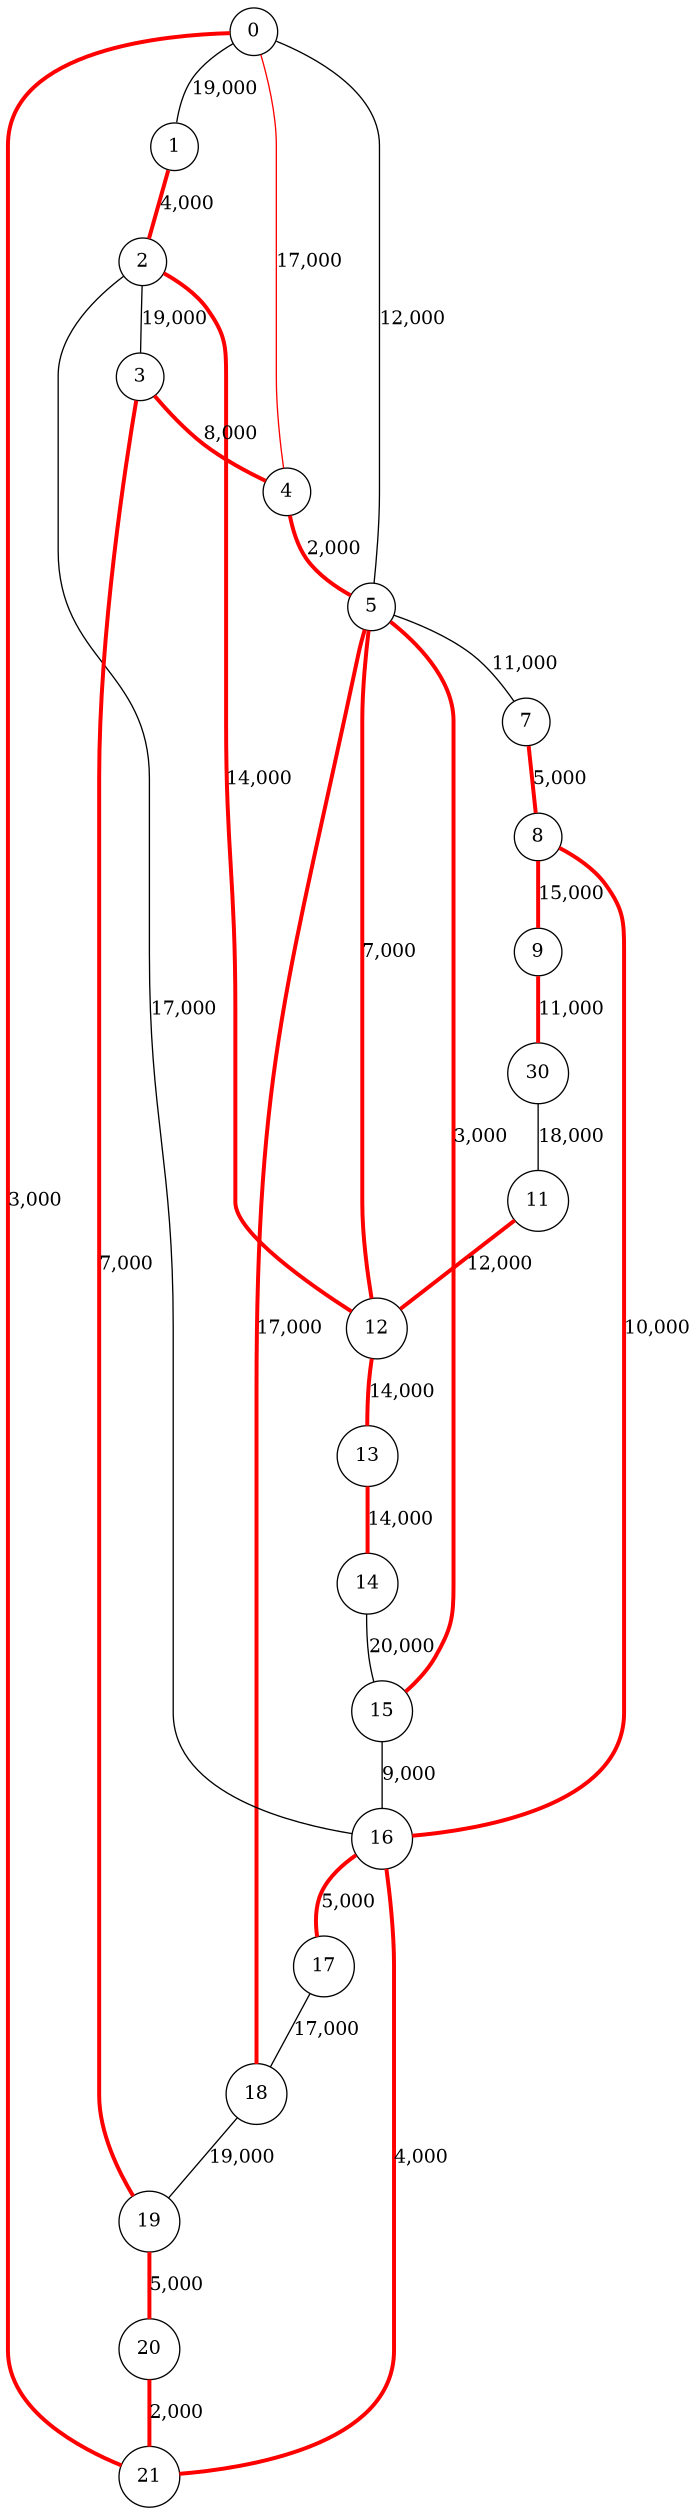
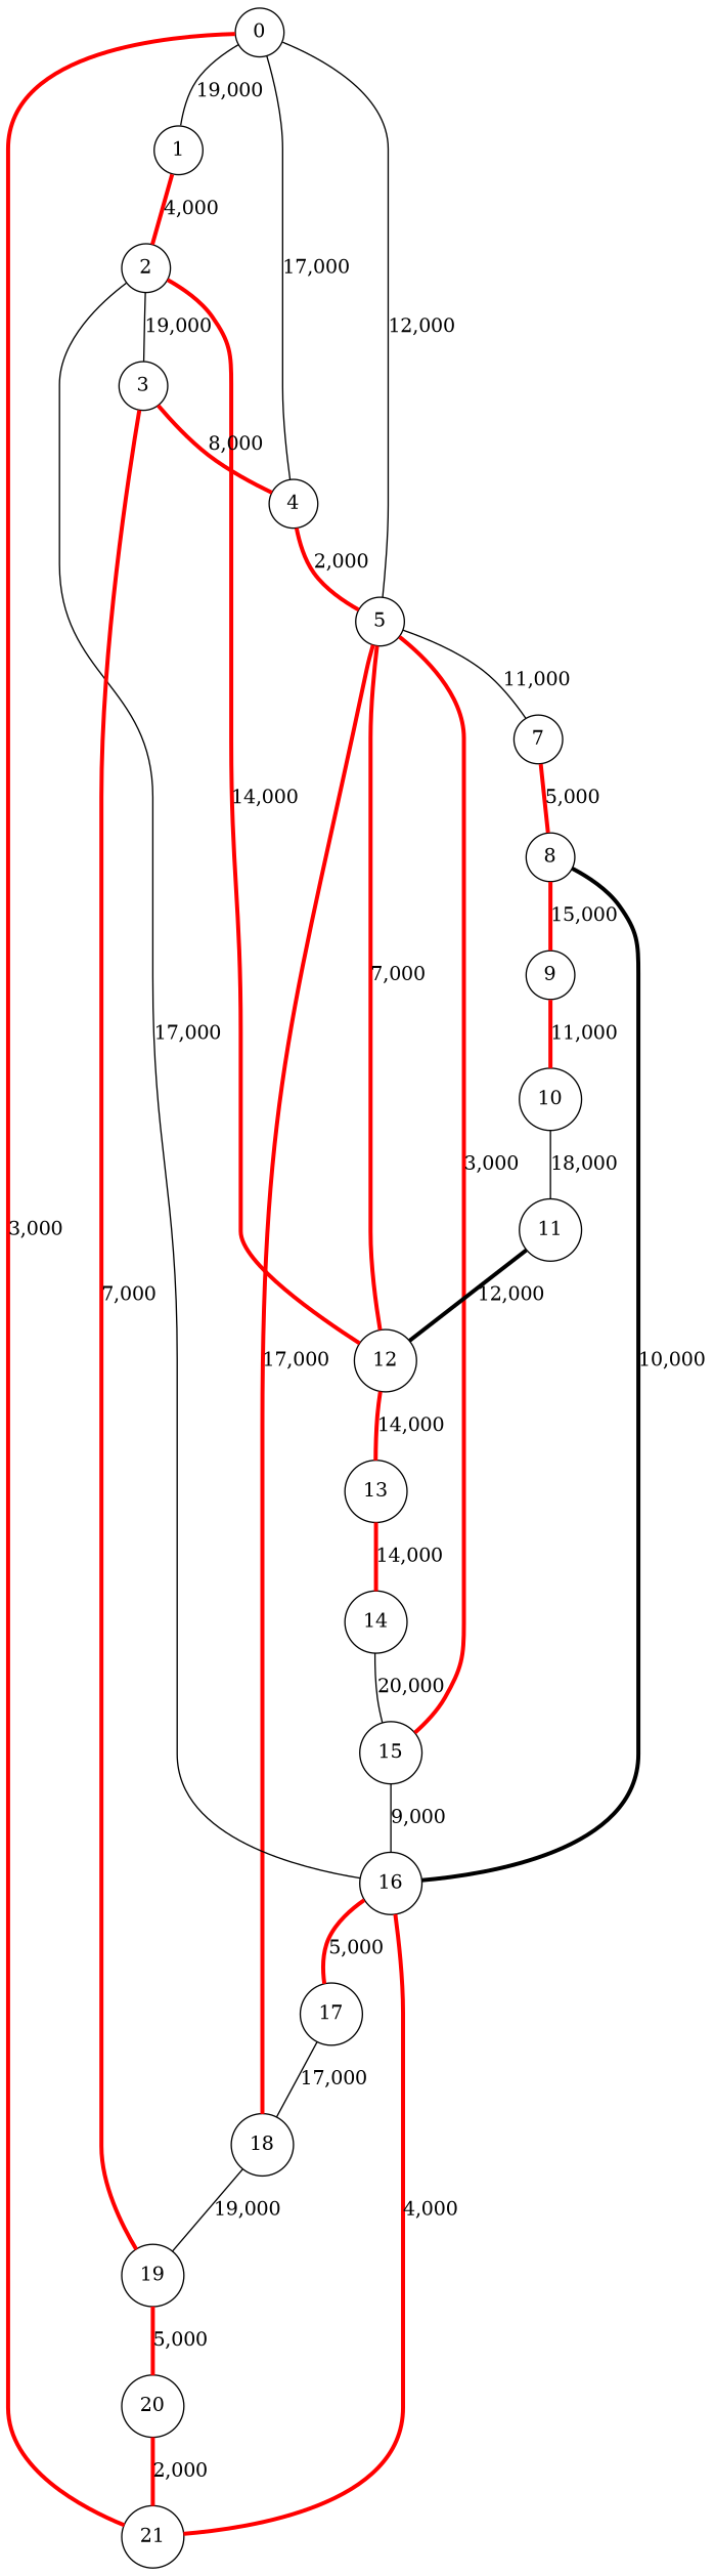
  graph {
    fontsize=10
    splines=true
    node [shape=circle]
    edge [color=red penwidth=3]
    0
    1
    4
    5
    21
    2
    12
    7
    15
    18
    3
    16
    19
    13
    17
    20
    8
    9
-   10 [label=30]
+   10
    11
    14
    0 -- 1 [label="19,000" color="" penwidth=""]
-   0 -- 4 [label="17,000" penwidth=""]
+   0 -- 4 [label="17,000" color="" penwidth=""]
    0 -- 5 [label="12,000" color="" penwidth=""]
    0 -- 21 [label="3,000"]
    1 -- 2 [label="4,000"]
    4 -- 5 [label="2,000"]
    5 -- 12 [label="7,000"]
    5 -- 7 [label="11,000" color="" penwidth=""]
    5 -- 15 [label="3,000"]
    5 -- 18 [label="17,000"]
    2 -- 12 [label="14,000"]
    2 -- 3 [label="19,000" color="" penwidth=""]
    2 -- 16 [label="17,000" color="" penwidth=""]
    12 -- 13 [label="14,000"]
    7 -- 8 [label="5,000"]
    15 -- 16 [label="9,000" color="" penwidth=""]
    18 -- 19 [label="19,000" color="" penwidth=""]
    3 -- 4 [label="8,000"]
    3 -- 19 [label="7,000"]
    16 -- 21 [label="4,000"]
    16 -- 17 [label="5,000"]
    19 -- 20 [label="5,000"]
    13 -- 14 [label="14,000"]
    17 -- 18 [label="17,000" color="" penwidth=""]
    20 -- 21 [label="2,000"]
-   8 -- 16 [label="10,000"]
+   8 -- 16 [color=black label="10,000"]
    8 -- 9 [label="15,000"]
    9 -- 10 [label="11,000"]
    10 -- 11 [label="18,000" color="" penwidth=""]
-   11 -- 12 [label="12,000"]
+   11 -- 12 [color=black label="12,000"]
    14 -- 15 [label="20,000" color="" penwidth=""]
  }
